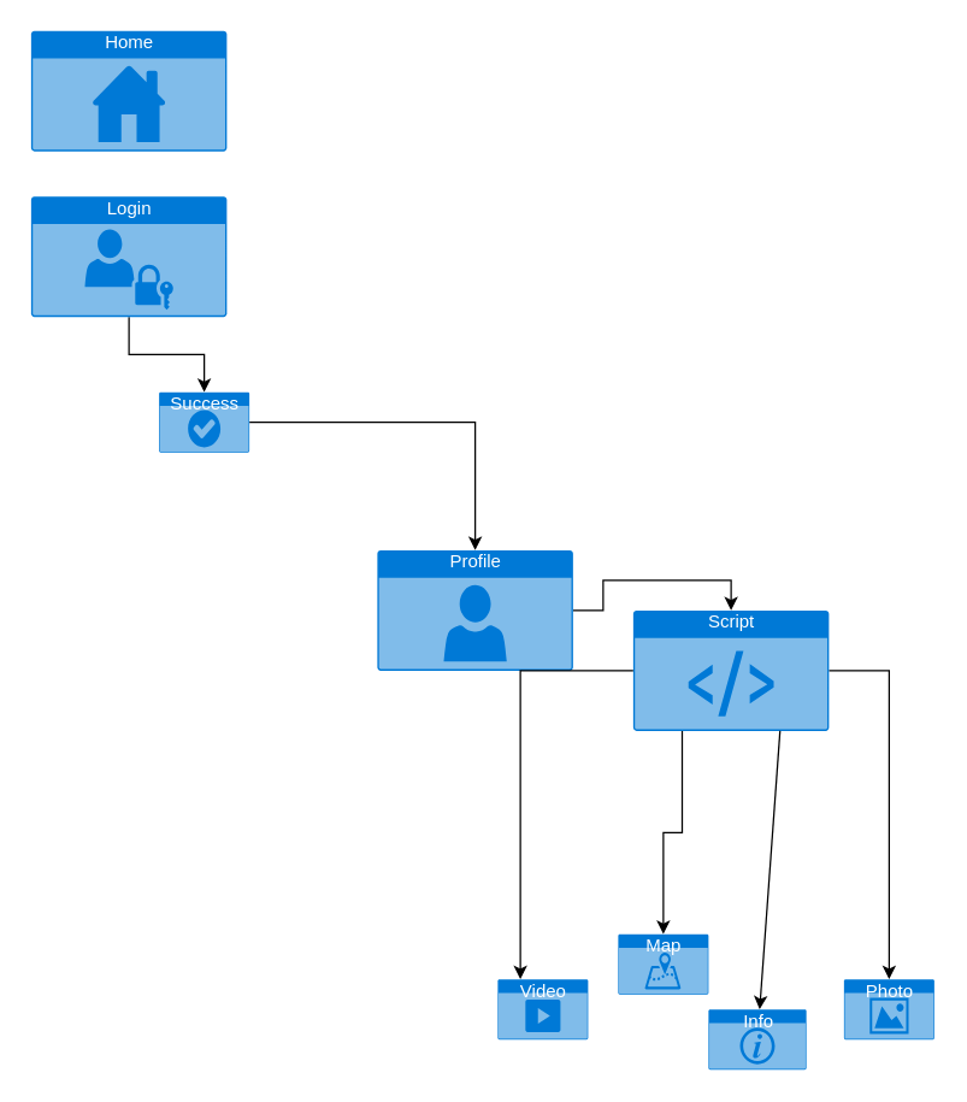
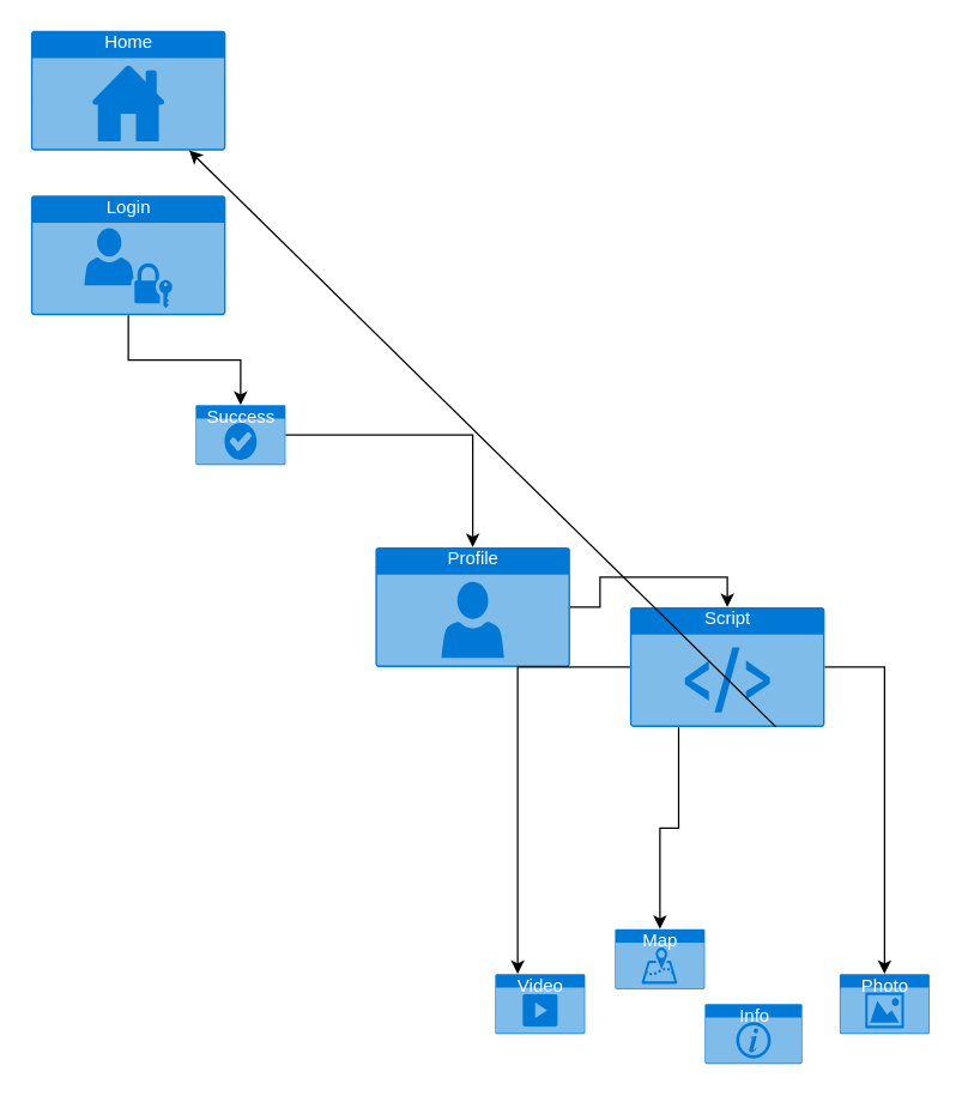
  <mxCell id="0" />
  <mxCell id="1" parent="0" />
  <mxCell id="2" value="Home" style="html=1;strokeColor=none;fillColor=#0079D6;labelPosition=center;verticalLabelPosition=middle;verticalAlign=top;align=center;fontSize=12;outlineConnect=0;spacingTop=-6;fontColor=#FFFFFF;shape=mxgraph.sitemap.home;" vertex="1" parent="1"><mxGeometry x="20" width="130" height="80" as="geometry" y="20" /></mxCell>
  <mxCell id="3" style="edgeStyle=orthogonalEdgeStyle;rounded=0;orthogonalLoop=1;jettySize=auto;html=1;entryX=0.5;entryY=0;entryDx=0;entryDy=0;entryPerimeter=0;" edge="1" parent="1" source="4" target="15"><mxGeometry relative="1" as="geometry" /></mxCell>
  <mxCell id="4" value="Login" style="html=1;strokeColor=none;fillColor=#0079D6;labelPosition=center;verticalLabelPosition=middle;verticalAlign=top;align=center;fontSize=12;outlineConnect=0;spacingTop=-6;fontColor=#FFFFFF;shape=mxgraph.sitemap.login;" vertex="1" parent="1"><mxGeometry x="20" y="130" width="130" height="80" as="geometry" /></mxCell>
  <mxCell id="5" value="Map" style="html=1;strokeColor=none;fillColor=#0079D6;labelPosition=center;verticalLabelPosition=middle;verticalAlign=top;align=center;fontSize=12;outlineConnect=0;spacingTop=-6;fontColor=#FFFFFF;shape=mxgraph.sitemap.map;" vertex="1" parent="1"><mxGeometry x="410" y="620" width="60" height="40" as="geometry" /></mxCell>
  <mxCell id="6" value="Photo" style="html=1;strokeColor=none;fillColor=#0079D6;labelPosition=center;verticalLabelPosition=middle;verticalAlign=top;align=center;fontSize=12;outlineConnect=0;spacingTop=-6;fontColor=#FFFFFF;shape=mxgraph.sitemap.photo;" vertex="1" parent="1"><mxGeometry x="560" y="650" width="60" height="40" as="geometry" /></mxCell>
  <mxCell id="7" style="edgeStyle=orthogonalEdgeStyle;rounded=0;orthogonalLoop=1;jettySize=auto;html=1;entryX=0.5;entryY=0;entryDx=0;entryDy=0;entryPerimeter=0;startArrow=none;startFill=0;endArrow=classic;endFill=1;" edge="1" parent="1" source="8" target="13"><mxGeometry relative="1" as="geometry" /></mxCell>
  <mxCell id="8" value="Profile" style="html=1;strokeColor=none;fillColor=#0079D6;labelPosition=center;verticalLabelPosition=middle;verticalAlign=top;align=center;fontSize=12;outlineConnect=0;spacingTop=-6;fontColor=#FFFFFF;shape=mxgraph.sitemap.profile;" vertex="1" parent="1"><mxGeometry x="250" y="365" width="130" height="80" as="geometry" /></mxCell>
  <mxCell id="9" value="Video" style="html=1;strokeColor=none;fillColor=#0079D6;labelPosition=center;verticalLabelPosition=middle;verticalAlign=top;align=center;fontSize=12;outlineConnect=0;spacingTop=-6;fontColor=#FFFFFF;shape=mxgraph.sitemap.video;" vertex="1" parent="1"><mxGeometry x="330" y="650" width="60" height="40" as="geometry" /></mxCell>
  <mxCell id="10" style="edgeStyle=orthogonalEdgeStyle;rounded=0;orthogonalLoop=1;jettySize=auto;html=1;entryX=0.25;entryY=0;entryDx=0;entryDy=0;entryPerimeter=0;startArrow=none;startFill=0;endArrow=classic;endFill=1;" edge="1" parent="1" source="13" target="9"><mxGeometry relative="1" as="geometry" /></mxCell>
  <mxCell id="11" style="edgeStyle=orthogonalEdgeStyle;rounded=0;orthogonalLoop=1;jettySize=auto;html=1;startArrow=none;startFill=0;endArrow=classic;endFill=1;" edge="1" parent="1" source="13" target="6"><mxGeometry relative="1" as="geometry" /></mxCell>
  <mxCell id="12" style="edgeStyle=orthogonalEdgeStyle;rounded=0;orthogonalLoop=1;jettySize=auto;html=1;startArrow=none;startFill=0;endArrow=classic;endFill=1;exitX=0.25;exitY=1;exitDx=0;exitDy=0;exitPerimeter=0;" edge="1" parent="1" source="13" target="5"><mxGeometry relative="1" as="geometry" /></mxCell>
  <mxCell id="13" value="Script" style="html=1;strokeColor=none;fillColor=#0079D6;labelPosition=center;verticalLabelPosition=middle;verticalAlign=top;align=center;fontSize=12;outlineConnect=0;spacingTop=-6;fontColor=#FFFFFF;shape=mxgraph.sitemap.script;" vertex="1" parent="1"><mxGeometry x="420" y="405" width="130" height="80" as="geometry" /></mxCell>
  <mxCell id="14" style="edgeStyle=orthogonalEdgeStyle;rounded=0;orthogonalLoop=1;jettySize=auto;html=1;entryX=0.5;entryY=0;entryDx=0;entryDy=0;entryPerimeter=0;startArrow=none;startFill=0;endArrow=classic;endFill=1;" edge="1" parent="1" source="15" target="8"><mxGeometry relative="1" as="geometry" /></mxCell>
- <mxCell id="15" value="Success" style="html=1;strokeColor=none;fillColor=#0079D6;labelPosition=center;verticalLabelPosition=middle;verticalAlign=top;align=center;fontSize=12;outlineConnect=0;spacingTop=-6;fontColor=#FFFFFF;shape=mxgraph.sitemap.success;" vertex="1" parent="1"><mxGeometry x="105" y="260" width="60" height="40" as="geometry" /></mxCell>
+ <mxCell id="15" value="Success" style="html=1;strokeColor=none;fillColor=#0079D6;labelPosition=center;verticalLabelPosition=middle;verticalAlign=top;align=center;fontSize=12;outlineConnect=0;spacingTop=-6;fontColor=#FFFFFF;shape=mxgraph.sitemap.success;" vertex="1" parent="1"><mxGeometry x="130" y="270" width="60" height="40" as="geometry" /></mxCell>
  <mxCell id="16" value="Info" style="html=1;strokeColor=none;fillColor=#0079D6;labelPosition=center;verticalLabelPosition=middle;verticalAlign=top;align=center;fontSize=12;outlineConnect=0;spacingTop=-6;fontColor=#FFFFFF;shape=mxgraph.sitemap.info;" vertex="1" parent="1"><mxGeometry x="470" y="670" width="65" height="40" as="geometry" /></mxCell>
- <mxCell id="17" value="" style="endArrow=classic;html=1;exitX=0.75;exitY=1;exitDx=0;exitDy=0;exitPerimeter=0;endFill=1;" edge="1" parent="1" source="13" target="16"><mxGeometry width="50" height="50" relative="1" as="geometry"><mxPoint x="230" y="600" as="sourcePoint" /><mxPoint x="280" y="550" as="targetPoint" /></mxGeometry></mxCell>
+ <mxCell id="17" value="" style="endArrow=classic;html=1;exitX=0.75;exitY=1;exitDx=0;exitDy=0;exitPerimeter=0;endFill=1;" edge="1" parent="1" source="13" target="2"><mxGeometry width="50" height="50" relative="1" as="geometry"><mxPoint x="230" y="600" as="sourcePoint" /><mxPoint x="280" y="550" as="targetPoint" /></mxGeometry></mxCell>
